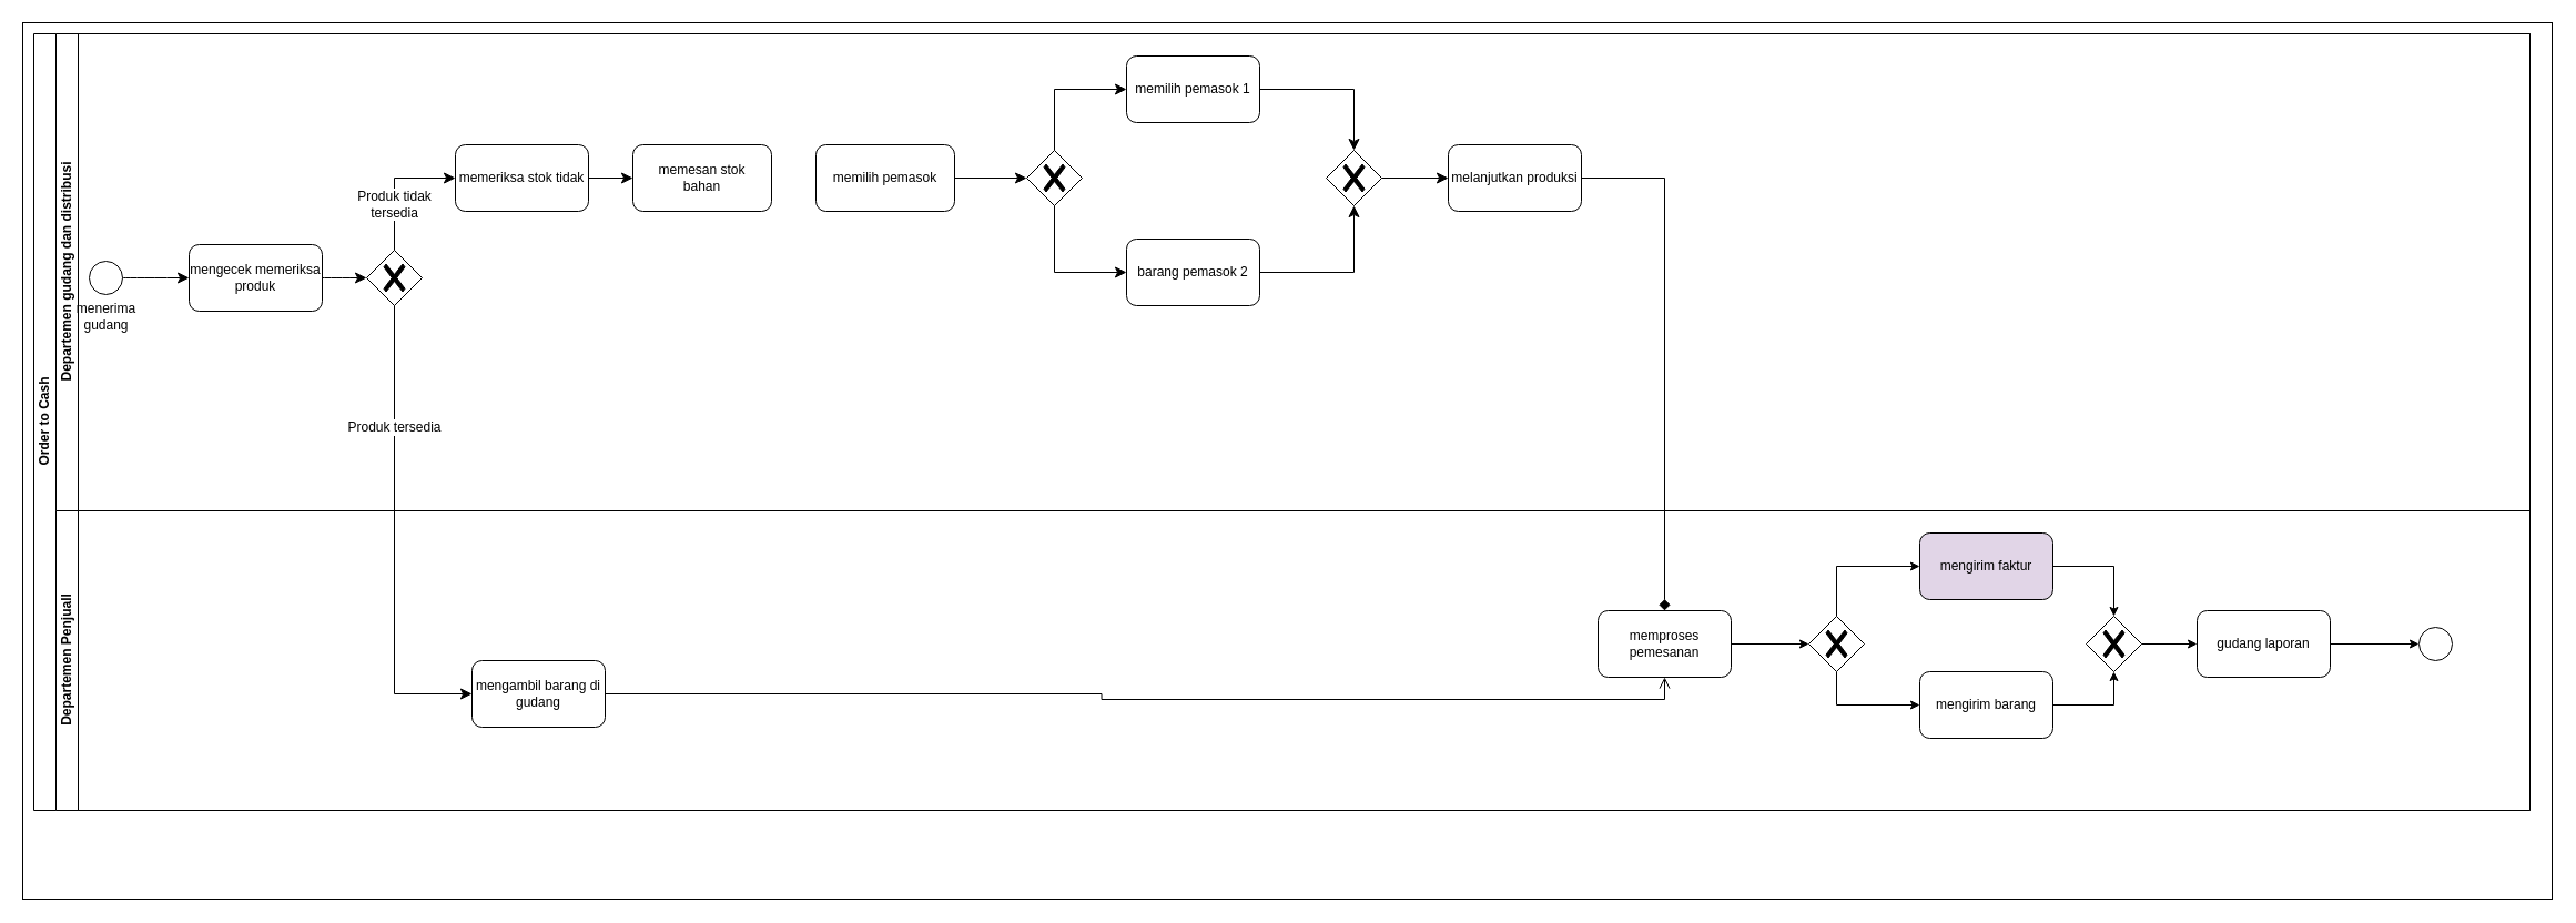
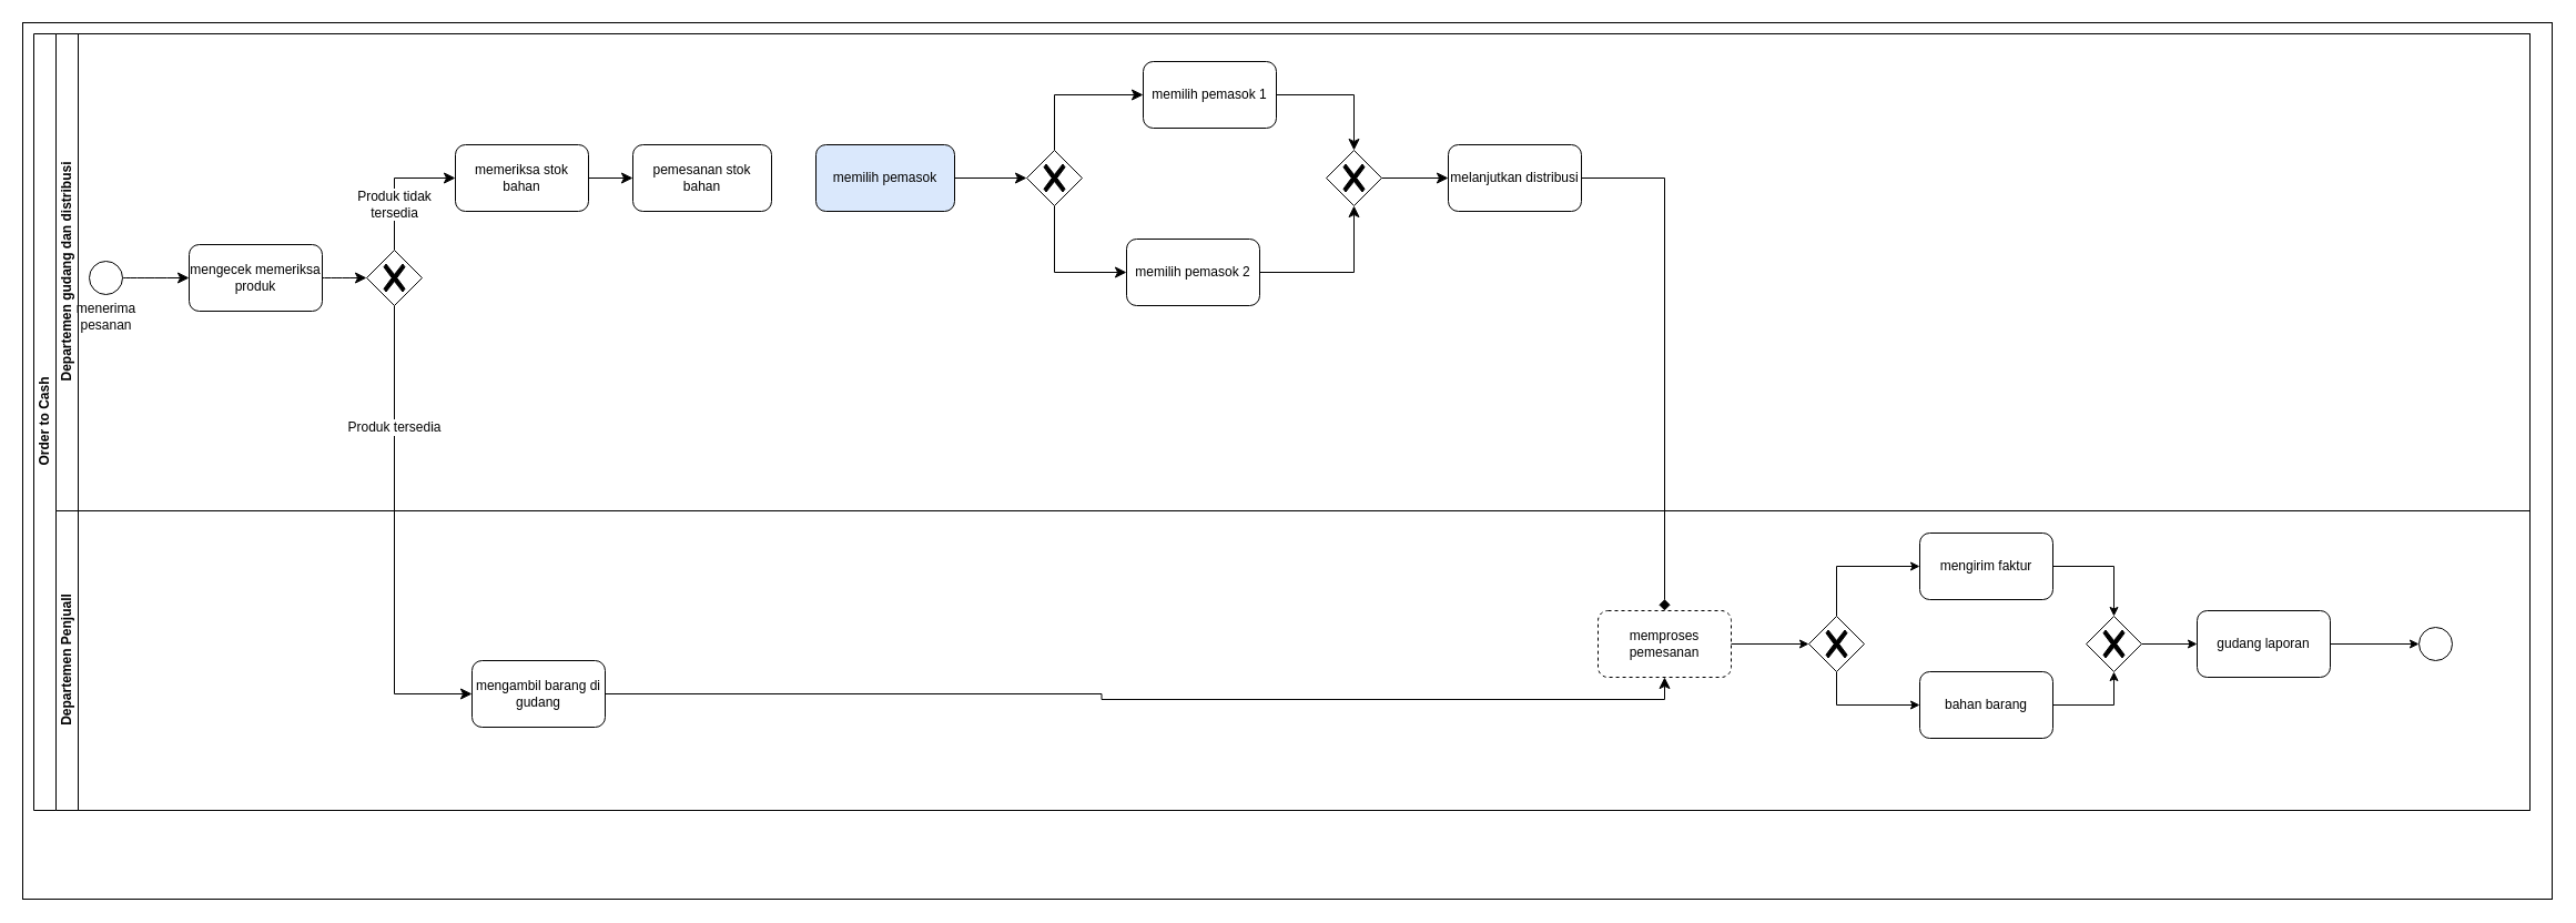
  <mxCell id="0" />
  <mxCell id="1" parent="0" />
  <mxCell id="2" value="Order to Cash" style="swimlane;html=1;childLayout=stackLayout;resizeParent=1;resizeParentMax=0;horizontal=0;startSize=20;horizontalStack=0;" parent="1" vertex="1"><mxGeometry x="30" y="30" width="2250" height="700" as="geometry" /></mxCell>
  <mxCell id="3" value="Departemen gudang dan distribusi" style="swimlane;html=1;startSize=20;horizontal=0;" parent="2" vertex="1"><mxGeometry x="20" width="2230" height="430" as="geometry" /></mxCell>
  <mxCell id="4" value="" style="ellipse;whiteSpace=wrap;html=1;aspect=fixed;" vertex="1" parent="3"><mxGeometry x="30" y="205" width="30" height="30" as="geometry" /></mxCell>
  <mxCell id="5" value="mengecek memeriksa produk" style="rounded=1;whiteSpace=wrap;html=1;" vertex="1" parent="3"><mxGeometry x="120" y="190" width="120" height="60" as="geometry" /></mxCell>
  <mxCell id="6" style="edgeStyle=none;curved=1;rounded=0;orthogonalLoop=1;jettySize=auto;html=1;fontSize=12;startSize=8;endSize=8;" edge="1" parent="3" source="4" target="5"><mxGeometry relative="1" as="geometry" /></mxCell>
- <mxCell id="7" value="menerima&lt;div style=&quot;font-size: 12px;&quot;&gt;gudang&lt;/div&gt;" style="text;html=1;align=center;verticalAlign=middle;resizable=0;points=[];autosize=1;strokeColor=none;fillColor=none;fontSize=12;" vertex="1" parent="3"><mxGeometry x="5" y="235" width="80" height="40" as="geometry" /></mxCell>
+ <mxCell id="7" value="menerima&lt;div style=&quot;font-size: 12px;&quot;&gt;pesanan&lt;/div&gt;" style="text;html=1;align=center;verticalAlign=middle;resizable=0;points=[];autosize=1;strokeColor=none;fillColor=none;fontSize=12;" vertex="1" parent="3"><mxGeometry x="5" y="235" width="80" height="40" as="geometry" /></mxCell>
  <mxCell id="8" value="" style="points=[[0.25,0.25,0],[0.5,0,0],[0.75,0.25,0],[1,0.5,0],[0.75,0.75,0],[0.5,1,0],[0.25,0.75,0],[0,0.5,0]];shape=mxgraph.bpmn.gateway2;html=1;verticalLabelPosition=bottom;labelBackgroundColor=#ffffff;verticalAlign=top;align=center;perimeter=rhombusPerimeter;outlineConnect=0;outline=none;symbol=none;gwType=exclusive;" vertex="1" parent="3"><mxGeometry x="280" y="195" width="50" height="50" as="geometry" /></mxCell>
  <mxCell id="9" style="edgeStyle=none;curved=1;rounded=0;orthogonalLoop=1;jettySize=auto;html=1;entryX=0;entryY=0.5;entryDx=0;entryDy=0;entryPerimeter=0;fontSize=12;startSize=8;endSize=8;" edge="1" parent="3" source="5" target="8"><mxGeometry relative="1" as="geometry" /></mxCell>
- <mxCell id="10" value="memeriksa stok tidak" style="rounded=1;whiteSpace=wrap;html=1;" vertex="1" parent="3"><mxGeometry x="360" y="100" width="120" height="60" as="geometry" /></mxCell>
+ <mxCell id="10" value="memeriksa stok bahan" style="rounded=1;whiteSpace=wrap;html=1;" vertex="1" parent="3"><mxGeometry x="360" y="100" width="120" height="60" as="geometry" /></mxCell>
  <mxCell id="11" style="edgeStyle=orthogonalEdgeStyle;rounded=0;orthogonalLoop=1;jettySize=auto;html=1;entryX=0;entryY=0.5;entryDx=0;entryDy=0;fontSize=12;startSize=8;endSize=8;exitX=0.5;exitY=0;exitDx=0;exitDy=0;exitPerimeter=0;" edge="1" parent="3" source="8" target="10"><mxGeometry relative="1" as="geometry" /></mxCell>
  <mxCell id="12" value="Produk tidak&lt;div&gt;tersedia&lt;/div&gt;" style="edgeLabel;html=1;align=center;verticalAlign=middle;resizable=0;points=[];fontSize=12;fontFamily=Helvetica;fontColor=default;labelBackgroundColor=default;" vertex="1" connectable="0" parent="11"><mxGeometry x="-0.303" y="1" relative="1" as="geometry"><mxPoint as="offset" /></mxGeometry></mxCell>
- <mxCell id="13" value="memesan stok&lt;div&gt;bahan&lt;/div&gt;" style="rounded=1;whiteSpace=wrap;html=1;" vertex="1" parent="3"><mxGeometry x="520" y="100" width="125" height="60" as="geometry" /></mxCell>
+ <mxCell id="13" value="pemesanan stok&lt;div&gt;bahan&lt;/div&gt;" style="rounded=1;whiteSpace=wrap;html=1;" vertex="1" parent="3"><mxGeometry x="520" y="100" width="125" height="60" as="geometry" /></mxCell>
  <mxCell id="14" style="edgeStyle=orthogonalEdgeStyle;rounded=0;orthogonalLoop=1;jettySize=auto;html=1;entryX=0;entryY=0.5;entryDx=0;entryDy=0;strokeColor=default;align=center;verticalAlign=middle;fontFamily=Helvetica;fontSize=12;fontColor=default;labelBackgroundColor=default;startSize=8;endArrow=classic;endSize=8;" edge="1" parent="3" source="10" target="13"><mxGeometry relative="1" as="geometry" /></mxCell>
- <mxCell id="15" value="memilih pemasok" style="rounded=1;whiteSpace=wrap;html=1;" vertex="1" parent="3"><mxGeometry x="685" y="100" width="125" height="60" as="geometry" /></mxCell>
+ <mxCell id="15" value="memilih pemasok" style="rounded=1;whiteSpace=wrap;html=1;fillColor=#dae8fc;" vertex="1" parent="3"><mxGeometry x="685" y="100" width="125" height="60" as="geometry" /></mxCell>
  <mxCell id="16" value="" style="points=[[0.25,0.25,0],[0.5,0,0],[0.75,0.25,0],[1,0.5,0],[0.75,0.75,0],[0.5,1,0],[0.25,0.75,0],[0,0.5,0]];shape=mxgraph.bpmn.gateway2;html=1;verticalLabelPosition=bottom;labelBackgroundColor=#ffffff;verticalAlign=top;align=center;perimeter=rhombusPerimeter;outlineConnect=0;outline=none;symbol=none;gwType=exclusive;fontFamily=Helvetica;fontSize=12;fontColor=default;" vertex="1" parent="3"><mxGeometry x="875" y="105" width="50" height="50" as="geometry" /></mxCell>
  <mxCell id="17" style="edgeStyle=orthogonalEdgeStyle;rounded=0;orthogonalLoop=1;jettySize=auto;html=1;entryX=0;entryY=0.5;entryDx=0;entryDy=0;entryPerimeter=0;strokeColor=default;align=center;verticalAlign=middle;fontFamily=Helvetica;fontSize=12;fontColor=default;labelBackgroundColor=default;startSize=8;endArrow=classic;endSize=8;" edge="1" parent="3" source="15" target="16"><mxGeometry relative="1" as="geometry" /></mxCell>
- <mxCell id="18" value="memilih pemasok 1" style="rounded=1;whiteSpace=wrap;html=1;fontFamily=Helvetica;fontSize=12;fontColor=default;labelBackgroundColor=default;" vertex="1" parent="3"><mxGeometry x="965" y="20" width="120" height="60" as="geometry" /></mxCell>
+ <mxCell id="18" value="memilih pemasok 1" style="rounded=1;whiteSpace=wrap;html=1;fontFamily=Helvetica;fontSize=12;fontColor=default;labelBackgroundColor=default;" vertex="1" parent="3"><mxGeometry x="980" y="25" width="120" height="60" as="geometry" /></mxCell>
  <mxCell id="19" style="edgeStyle=orthogonalEdgeStyle;rounded=0;orthogonalLoop=1;jettySize=auto;html=1;entryX=0;entryY=0.5;entryDx=0;entryDy=0;strokeColor=default;align=center;verticalAlign=middle;fontFamily=Helvetica;fontSize=12;fontColor=default;labelBackgroundColor=default;startSize=8;endArrow=classic;endSize=8;exitX=0.5;exitY=0;exitDx=0;exitDy=0;exitPerimeter=0;" edge="1" parent="3" source="16" target="18"><mxGeometry relative="1" as="geometry" /></mxCell>
- <mxCell id="20" value="barang pemasok 2" style="rounded=1;whiteSpace=wrap;html=1;fontFamily=Helvetica;fontSize=12;fontColor=default;labelBackgroundColor=default;" vertex="1" parent="3"><mxGeometry x="965" y="185" width="120" height="60" as="geometry" /></mxCell>
+ <mxCell id="20" value="memilih pemasok 2" style="rounded=1;whiteSpace=wrap;html=1;fontFamily=Helvetica;fontSize=12;fontColor=default;labelBackgroundColor=default;" vertex="1" parent="3"><mxGeometry x="965" y="185" width="120" height="60" as="geometry" /></mxCell>
  <mxCell id="21" style="edgeStyle=orthogonalEdgeStyle;rounded=0;orthogonalLoop=1;jettySize=auto;html=1;entryX=0;entryY=0.5;entryDx=0;entryDy=0;strokeColor=default;align=center;verticalAlign=middle;fontFamily=Helvetica;fontSize=12;fontColor=default;labelBackgroundColor=default;startSize=8;endArrow=classic;endSize=8;exitX=0.5;exitY=1;exitDx=0;exitDy=0;exitPerimeter=0;" edge="1" parent="3" source="16" target="20"><mxGeometry relative="1" as="geometry" /></mxCell>
  <mxCell id="22" value="" style="points=[[0.25,0.25,0],[0.5,0,0],[0.75,0.25,0],[1,0.5,0],[0.75,0.75,0],[0.5,1,0],[0.25,0.75,0],[0,0.5,0]];shape=mxgraph.bpmn.gateway2;html=1;verticalLabelPosition=bottom;labelBackgroundColor=#ffffff;verticalAlign=top;align=center;perimeter=rhombusPerimeter;outlineConnect=0;outline=none;symbol=none;gwType=exclusive;fontFamily=Helvetica;fontSize=12;fontColor=default;" vertex="1" parent="3"><mxGeometry x="1145" y="105" width="50" height="50" as="geometry" /></mxCell>
  <mxCell id="23" style="edgeStyle=orthogonalEdgeStyle;rounded=0;orthogonalLoop=1;jettySize=auto;html=1;strokeColor=default;align=center;verticalAlign=middle;fontFamily=Helvetica;fontSize=12;fontColor=default;labelBackgroundColor=default;startSize=8;endArrow=classic;endSize=8;" edge="1" parent="3" source="18" target="22"><mxGeometry relative="1" as="geometry" /></mxCell>
  <mxCell id="24" style="edgeStyle=orthogonalEdgeStyle;rounded=0;orthogonalLoop=1;jettySize=auto;html=1;entryX=0.5;entryY=1;entryDx=0;entryDy=0;entryPerimeter=0;strokeColor=default;align=center;verticalAlign=middle;fontFamily=Helvetica;fontSize=12;fontColor=default;labelBackgroundColor=default;startSize=8;endArrow=classic;endSize=8;" edge="1" parent="3" source="20" target="22"><mxGeometry relative="1" as="geometry" /></mxCell>
- <mxCell id="25" value="melanjutkan produksi" style="rounded=1;whiteSpace=wrap;html=1;fontFamily=Helvetica;fontSize=12;fontColor=default;labelBackgroundColor=default;" vertex="1" parent="3"><mxGeometry x="1255" y="100" width="120" height="60" as="geometry" /></mxCell>
+ <mxCell id="25" value="melanjutkan distribusi" style="rounded=1;whiteSpace=wrap;html=1;fontFamily=Helvetica;fontSize=12;fontColor=default;labelBackgroundColor=default;" vertex="1" parent="3"><mxGeometry x="1255" y="100" width="120" height="60" as="geometry" /></mxCell>
  <mxCell id="26" style="edgeStyle=orthogonalEdgeStyle;rounded=0;orthogonalLoop=1;jettySize=auto;html=1;strokeColor=default;align=center;verticalAlign=middle;fontFamily=Helvetica;fontSize=12;fontColor=default;labelBackgroundColor=default;startSize=8;endArrow=classic;endSize=8;" edge="1" parent="3" source="22" target="25"><mxGeometry relative="1" as="geometry" /></mxCell>
  <mxCell id="27" value="Departemen Penjuall" style="swimlane;html=1;startSize=20;horizontal=0;" parent="2" vertex="1"><mxGeometry x="20" y="430" width="2230" height="270" as="geometry" /></mxCell>
- <mxCell id="28" value="memproses pemesanan" style="rounded=1;whiteSpace=wrap;html=1;" vertex="1" parent="27"><mxGeometry x="1390" y="90" width="120" height="60" as="geometry" /></mxCell>
+ <mxCell id="28" value="memproses pemesanan" style="rounded=1;whiteSpace=wrap;html=1;dashed=1;" vertex="1" parent="27"><mxGeometry x="1390" y="90" width="120" height="60" as="geometry" /></mxCell>
  <mxCell id="29" value="mengambil barang di gudang" style="rounded=1;whiteSpace=wrap;html=1;" vertex="1" parent="27"><mxGeometry x="375" y="135" width="120" height="60" as="geometry" /></mxCell>
- <mxCell id="30" style="edgeStyle=orthogonalEdgeStyle;rounded=0;orthogonalLoop=1;jettySize=auto;html=1;fontSize=12;startSize=8;endSize=8;entryX=0.5;entryY=1;entryDx=0;entryDy=0;endArrow=open;" edge="1" parent="27" source="29" target="28"><mxGeometry relative="1" as="geometry" /></mxCell>
+ <mxCell id="30" style="edgeStyle=orthogonalEdgeStyle;rounded=0;orthogonalLoop=1;jettySize=auto;html=1;fontSize=12;startSize=8;endSize=8;entryX=0.5;entryY=1;entryDx=0;entryDy=0;" edge="1" parent="27" source="29" target="28"><mxGeometry relative="1" as="geometry" /></mxCell>
  <mxCell id="31" style="edgeStyle=orthogonalEdgeStyle;rounded=0;orthogonalLoop=1;jettySize=auto;html=1;entryX=0;entryY=0.5;entryDx=0;entryDy=0;exitX=0.5;exitY=0;exitDx=0;exitDy=0;exitPerimeter=0;" edge="1" parent="27" source="33" target="35"><mxGeometry relative="1" as="geometry" /></mxCell>
  <mxCell id="32" style="edgeStyle=orthogonalEdgeStyle;rounded=0;orthogonalLoop=1;jettySize=auto;html=1;exitX=0.5;exitY=1;exitDx=0;exitDy=0;exitPerimeter=0;" edge="1" parent="27" source="33" target="36"><mxGeometry relative="1" as="geometry" /></mxCell>
  <mxCell id="33" value="" style="points=[[0.25,0.25,0],[0.5,0,0],[0.75,0.25,0],[1,0.5,0],[0.75,0.75,0],[0.5,1,0],[0.25,0.75,0],[0,0.5,0]];shape=mxgraph.bpmn.gateway2;html=1;verticalLabelPosition=bottom;labelBackgroundColor=#ffffff;verticalAlign=top;align=center;perimeter=rhombusPerimeter;outlineConnect=0;outline=none;symbol=none;gwType=exclusive;" vertex="1" parent="27"><mxGeometry x="1580" y="95" width="50" height="50" as="geometry" /></mxCell>
  <mxCell id="34" style="edgeStyle=orthogonalEdgeStyle;rounded=0;orthogonalLoop=1;jettySize=auto;html=1;entryX=0;entryY=0.5;entryDx=0;entryDy=0;entryPerimeter=0;" edge="1" parent="27" source="28" target="33"><mxGeometry relative="1" as="geometry" /></mxCell>
- <mxCell id="35" value="mengirim faktur" style="rounded=1;whiteSpace=wrap;html=1;fillColor=#e1d5e7;" vertex="1" parent="27"><mxGeometry x="1680" y="20" width="120" height="60" as="geometry" /></mxCell>
- <mxCell id="36" value="mengirim barang" style="rounded=1;whiteSpace=wrap;html=1;" vertex="1" parent="27"><mxGeometry x="1680" y="145" width="120" height="60" as="geometry" /></mxCell>
+ <mxCell id="35" value="mengirim faktur" style="rounded=1;whiteSpace=wrap;html=1;" vertex="1" parent="27"><mxGeometry x="1680" y="20" width="120" height="60" as="geometry" /></mxCell>
+ <mxCell id="36" value="bahan barang" style="rounded=1;whiteSpace=wrap;html=1;" vertex="1" parent="27"><mxGeometry x="1680" y="145" width="120" height="60" as="geometry" /></mxCell>
  <mxCell id="37" style="edgeStyle=orthogonalEdgeStyle;rounded=0;orthogonalLoop=1;jettySize=auto;html=1;entryX=0;entryY=0.5;entryDx=0;entryDy=0;" edge="1" parent="27" source="38" target="42"><mxGeometry relative="1" as="geometry" /></mxCell>
  <mxCell id="38" value="" style="points=[[0.25,0.25,0],[0.5,0,0],[0.75,0.25,0],[1,0.5,0],[0.75,0.75,0],[0.5,1,0],[0.25,0.75,0],[0,0.5,0]];shape=mxgraph.bpmn.gateway2;html=1;verticalLabelPosition=bottom;labelBackgroundColor=#ffffff;verticalAlign=top;align=center;perimeter=rhombusPerimeter;outlineConnect=0;outline=none;symbol=none;gwType=exclusive;" vertex="1" parent="27"><mxGeometry x="1830" y="95" width="50" height="50" as="geometry" /></mxCell>
  <mxCell id="39" style="edgeStyle=orthogonalEdgeStyle;rounded=0;orthogonalLoop=1;jettySize=auto;html=1;entryX=0.5;entryY=0;entryDx=0;entryDy=0;entryPerimeter=0;" edge="1" parent="27" source="35" target="38"><mxGeometry relative="1" as="geometry" /></mxCell>
  <mxCell id="40" style="edgeStyle=orthogonalEdgeStyle;rounded=0;orthogonalLoop=1;jettySize=auto;html=1;entryX=0.5;entryY=1;entryDx=0;entryDy=0;entryPerimeter=0;" edge="1" parent="27" source="36" target="38"><mxGeometry relative="1" as="geometry" /></mxCell>
  <mxCell id="41" style="edgeStyle=orthogonalEdgeStyle;rounded=0;orthogonalLoop=1;jettySize=auto;html=1;" edge="1" parent="27" source="42" target="43"><mxGeometry relative="1" as="geometry" /></mxCell>
  <mxCell id="42" value="gudang laporan" style="rounded=1;whiteSpace=wrap;html=1;" vertex="1" parent="27"><mxGeometry x="1930" y="90" width="120" height="60" as="geometry" /></mxCell>
  <mxCell id="43" value="" style="ellipse;whiteSpace=wrap;html=1;aspect=fixed;" vertex="1" parent="27"><mxGeometry x="2130" y="105" width="30" height="30" as="geometry" /></mxCell>
  <mxCell id="44" style="edgeStyle=orthogonalEdgeStyle;rounded=0;orthogonalLoop=1;jettySize=auto;html=1;strokeColor=default;align=center;verticalAlign=middle;fontFamily=Helvetica;fontSize=12;fontColor=default;labelBackgroundColor=default;startSize=8;endArrow=diamond;endSize=8;" edge="1" parent="2" source="25" target="28"><mxGeometry relative="1" as="geometry"><mxPoint x="1475" y="290" as="targetPoint" /></mxGeometry></mxCell>
  <mxCell id="45" style="edgeStyle=orthogonalEdgeStyle;rounded=0;orthogonalLoop=1;jettySize=auto;html=1;entryX=0;entryY=0.5;entryDx=0;entryDy=0;fontSize=12;startSize=8;endSize=8;exitX=0.5;exitY=1;exitDx=0;exitDy=0;exitPerimeter=0;" edge="1" parent="2" source="8" target="29"><mxGeometry relative="1" as="geometry" /></mxCell>
  <mxCell id="46" value="Produk tersedia" style="edgeLabel;html=1;align=center;verticalAlign=middle;resizable=0;points=[];fontSize=12;" vertex="1" connectable="0" parent="45"><mxGeometry x="-0.481" y="-1" relative="1" as="geometry"><mxPoint as="offset" /></mxGeometry></mxCell>
  <mxCell id="47" value="" style="rounded=0;whiteSpace=wrap;html=1;fillColor=none;" vertex="1" parent="1"><mxGeometry x="20" y="20" width="2280" height="790" as="geometry" /></mxCell>
